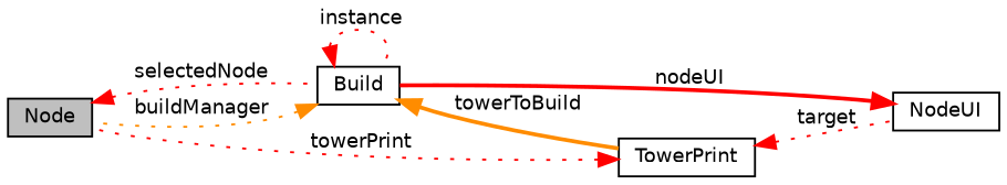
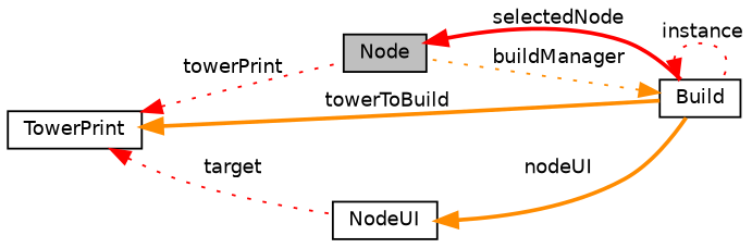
  digraph {
    rankdir=LR
    node [color=black fillcolor=white fontname=Helvetica fontsize=10 shape=record style=filled]
    edge [color=red dir=back fontname=Helvetica fontsize=10 labelfontname=Helvetica labelfontsize=10 style=dotted]
    n1 [fillcolor=grey75 fontcolor=black height=0.2 label="Node" width=0.4]
    n2 [height=0.2 label=Build width=0.4]
    n3 [height=0.2 label=NodeUI width=0.4]
    n4 [height=0.2 label=TowerPrint width=0.4]
-   n1 -> n2 [label=" selectedNode"]
+   n1 -> n2 [label=" selectedNode" style=bold]
    n2 -> n1 [color=darkorange label=" buildManager"]
    n2 -> n2 [label=" instance"]
-   n3 -> n2 [label=" nodeUI" style=bold]
+   n3 -> n2 [color=darkorange label=" nodeUI" style=bold]
    n4 -> n1 [label=" towerPrint"]
-   n2 -> n4 [color=darkorange label=" towerToBuild" style=bold]
+   n4 -> n2 [color=darkorange label=" towerToBuild" style=bold]
    n4 -> n3 [label=" target"]
  }
